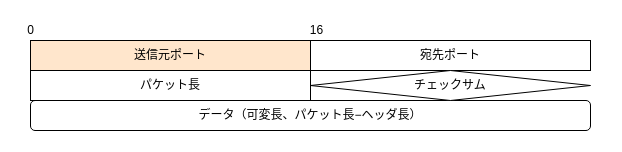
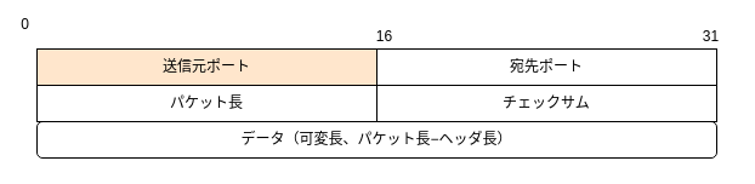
  <mxCell id="0" />
  <mxCell id="1" parent="0" />
  <mxCell id="2" value="送信元ポート" style="rounded=0;whiteSpace=wrap;html=1;fillColor=#ffe6cc;" vertex="1" parent="1"><mxGeometry x="30" y="40" width="280" height="30" as="geometry" /></mxCell>
  <mxCell id="3" value="宛先ポート" style="rounded=0;whiteSpace=wrap;html=1;" vertex="1" parent="1"><mxGeometry x="310" y="40" width="280" height="30" as="geometry" /></mxCell>
- <mxCell id="4" value="0" style="text;html=1;align=center;verticalAlign=middle;resizable=0;points=[];autosize=1;" vertex="1" parent="1"><mxGeometry x="20" y="20" width="20" height="20" as="geometry" /></mxCell>
+ <mxCell id="4" value="0" style="text;html=1;align=center;verticalAlign=middle;resizable=0;points=[];autosize=1;" vertex="1" parent="1"><mxGeometry x="10" y="10" width="20" height="20" as="geometry" /></mxCell>
  <mxCell id="5" value="16" style="text;html=1;align=center;verticalAlign=middle;resizable=0;points=[];autosize=1;" vertex="1" parent="1"><mxGeometry x="301" y="20" width="30" height="20" as="geometry" /></mxCell>
+ <mxCell id="6" value="31" style="text;html=1;align=center;verticalAlign=middle;resizable=0;points=[];autosize=1;" vertex="1" parent="1"><mxGeometry x="570" y="20" width="30" height="20" as="geometry" /></mxCell>
  <mxCell id="7" value="データ（可変長、パケット長−ヘッダ長）" style="whiteSpace=wrap;html=1;rounded=1;" vertex="1" parent="1"><mxGeometry x="30" y="100" width="560" height="30" as="geometry" /></mxCell>
  <mxCell id="8" value="パケット長" style="rounded=0;whiteSpace=wrap;html=1;" vertex="1" parent="1"><mxGeometry x="30" y="70" width="280" height="30" as="geometry" /></mxCell>
- <mxCell id="9" value="チェックサム" style="rhombus;whiteSpace=wrap;html=1;" vertex="1" parent="1"><mxGeometry x="310" y="70" width="280" height="30" as="geometry" /></mxCell>
+ <mxCell id="9" value="チェックサム" style="rounded=0;whiteSpace=wrap;html=1;" vertex="1" parent="1"><mxGeometry x="310" y="70" width="280" height="30" as="geometry" /></mxCell>
